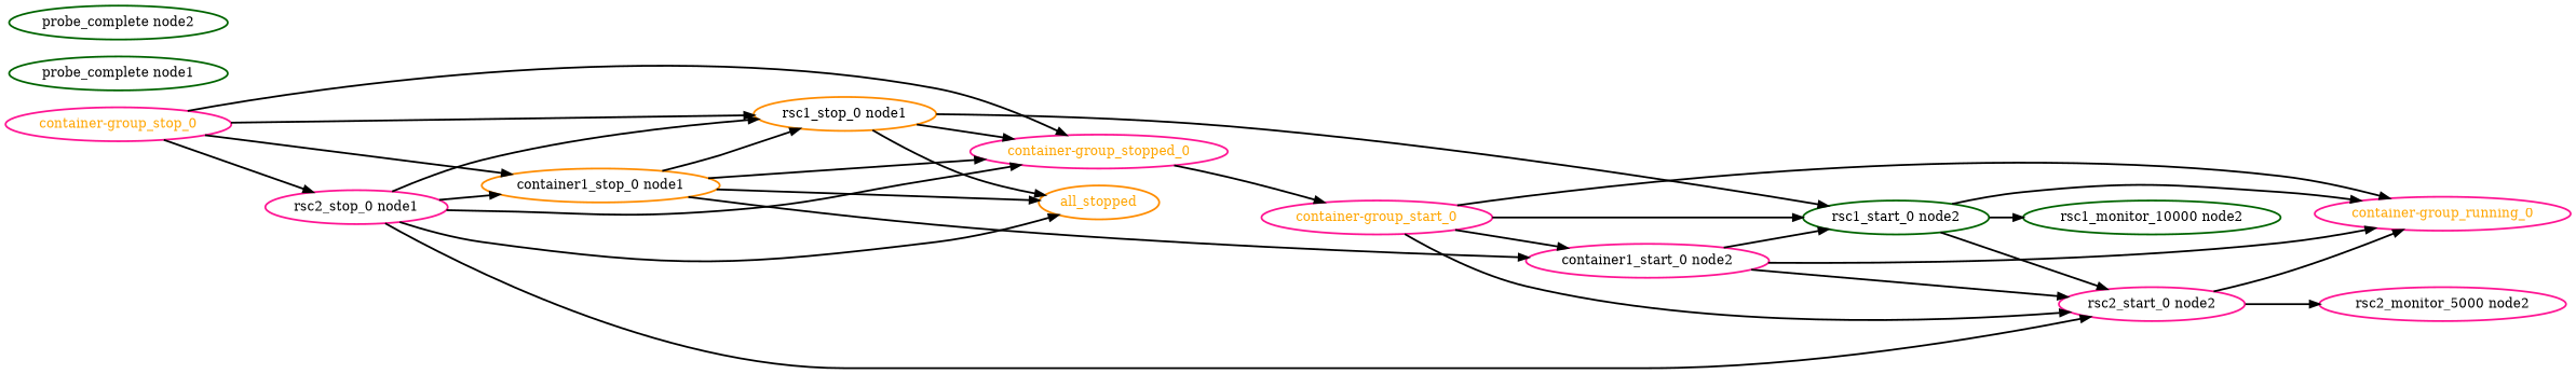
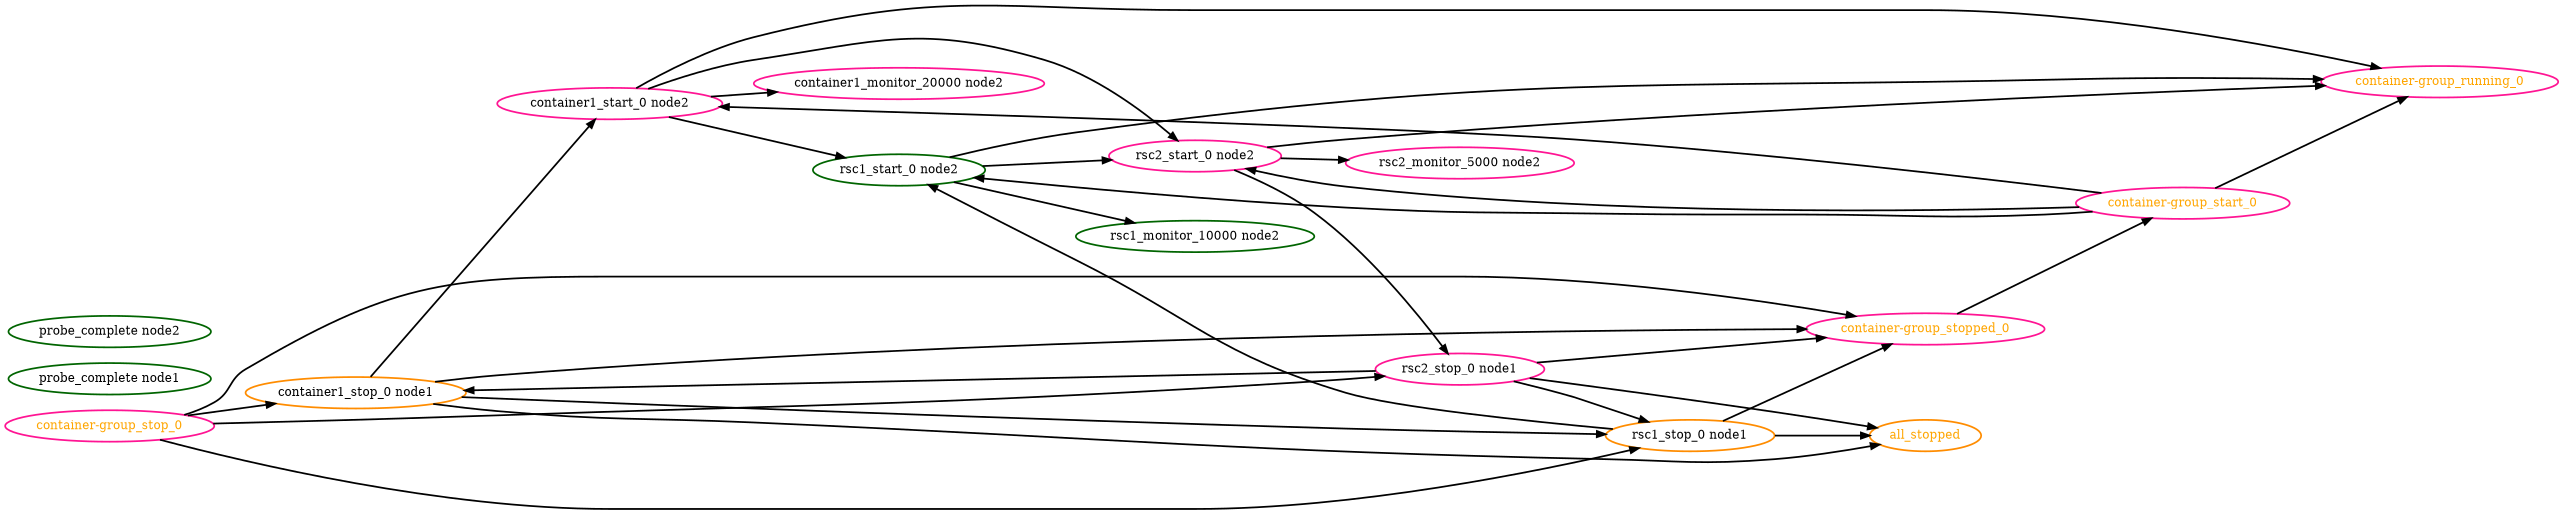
  digraph {
    rankdir=LR
    node [color=deeppink fontcolor=black style=bold]
    edge [style=bold]
    all_stopped [color=darkorange fontcolor=orange]
    "container-group_running_0" [fontcolor=orange]
    "container-group_start_0" [fontcolor=orange]
    "container1_start_0 node2"
    "rsc1_start_0 node2" [color=darkgreen]
    "rsc2_start_0 node2"
+   "container1_monitor_20000 node2"
    "rsc1_monitor_10000 node2" [color=darkgreen]
    "rsc2_monitor_5000 node2"
    "container-group_stop_0" [fontcolor=orange]
    "container-group_stopped_0" [fontcolor=orange]
    "container1_stop_0 node1" [color=darkorange]
    "rsc1_stop_0 node1" [color=darkorange]
    "rsc2_stop_0 node1"
    "probe_complete node1" [color=darkgreen]
    "probe_complete node2" [color=darkgreen]
    "container-group_start_0" -> "container-group_running_0"
    "container-group_start_0" -> "container1_start_0 node2"
    "container-group_start_0" -> "rsc1_start_0 node2"
    "container-group_start_0" -> "rsc2_start_0 node2"
    "container1_start_0 node2" -> "container-group_running_0"
    "container1_start_0 node2" -> "rsc1_start_0 node2"
    "container1_start_0 node2" -> "rsc2_start_0 node2"
+   "container1_start_0 node2" -> "container1_monitor_20000 node2"
    "rsc1_start_0 node2" -> "container-group_running_0"
    "rsc1_start_0 node2" -> "rsc2_start_0 node2"
    "rsc1_start_0 node2" -> "rsc1_monitor_10000 node2"
    "rsc2_start_0 node2" -> "container-group_running_0"
    "rsc2_start_0 node2" -> "rsc2_monitor_5000 node2"
    "container-group_stop_0" -> "container-group_stopped_0"
    "container-group_stop_0" -> "container1_stop_0 node1"
    "container-group_stop_0" -> "rsc1_stop_0 node1"
    "container-group_stop_0" -> "rsc2_stop_0 node1"
    "container-group_stopped_0" -> "container-group_start_0"
    "container1_stop_0 node1" -> all_stopped
    "container1_stop_0 node1" -> "container1_start_0 node2"
    "container1_stop_0 node1" -> "container-group_stopped_0"
    "container1_stop_0 node1" -> "rsc1_stop_0 node1"
    "rsc1_stop_0 node1" -> all_stopped
    "rsc1_stop_0 node1" -> "rsc1_start_0 node2"
    "rsc1_stop_0 node1" -> "container-group_stopped_0"
    "rsc2_stop_0 node1" -> all_stopped
-   "rsc2_stop_0 node1" -> "rsc2_start_0 node2"
+   "rsc2_start_0 node2" -> "rsc2_stop_0 node1"
    "rsc2_stop_0 node1" -> "container-group_stopped_0"
    "rsc2_stop_0 node1" -> "container1_stop_0 node1"
    "rsc2_stop_0 node1" -> "rsc1_stop_0 node1"
  }
